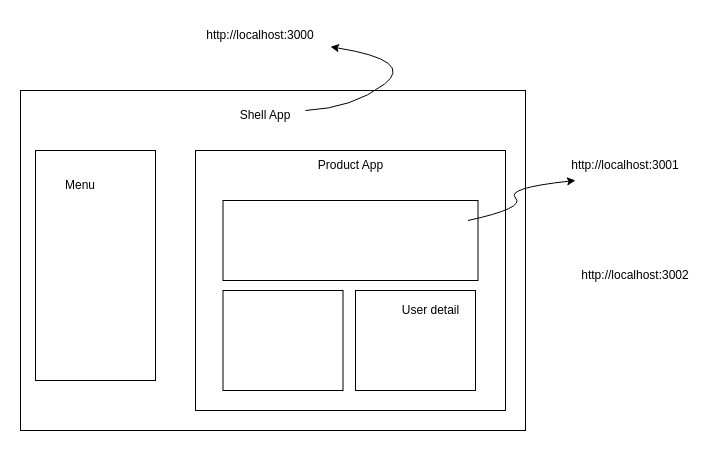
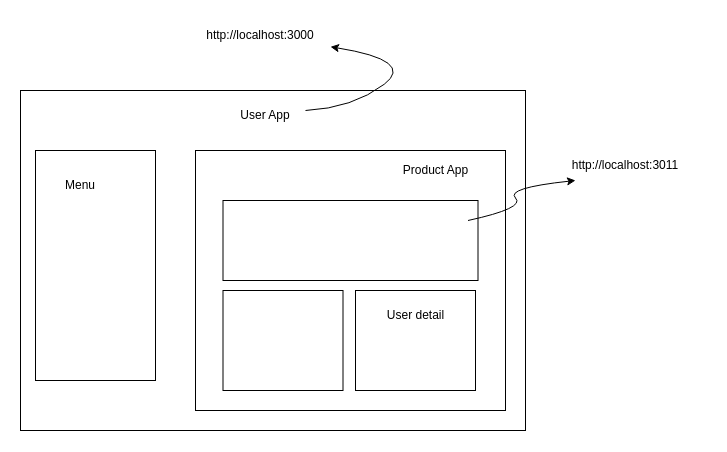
  <mxCell id="0" />
  <mxCell id="1" parent="0" />
  <mxCell id="2" value="" style="rounded=0;whiteSpace=wrap;html=1;" vertex="1" parent="1"><mxGeometry x="20" y="90" width="505" height="340" as="geometry" /></mxCell>
  <mxCell id="3" value="" style="rounded=0;whiteSpace=wrap;html=1;" vertex="1" parent="1"><mxGeometry x="35" y="150" width="120" height="230" as="geometry" /></mxCell>
  <mxCell id="4" value="Menu" style="text;html=1;strokeColor=none;fillColor=none;align=center;verticalAlign=middle;whiteSpace=wrap;rounded=0;" vertex="1" parent="1"><mxGeometry x="50" y="170" width="60" height="30" as="geometry" /></mxCell>
  <mxCell id="5" value="" style="rounded=0;whiteSpace=wrap;html=1;" vertex="1" parent="1"><mxGeometry x="195" y="150" width="310" height="260" as="geometry" /></mxCell>
- <mxCell id="6" value="Product App" style="text;html=1;strokeColor=none;fillColor=none;align=center;verticalAlign=middle;whiteSpace=wrap;rounded=0;" vertex="1" parent="1"><mxGeometry x="307.5" y="150" width="85" height="30" as="geometry" /></mxCell>
- <mxCell id="7" value="Shell App" style="text;html=1;strokeColor=none;fillColor=none;align=center;verticalAlign=middle;whiteSpace=wrap;rounded=0;" vertex="1" parent="1"><mxGeometry x="235" y="100" width="60" height="30" as="geometry" /></mxCell>
+ <mxCell id="6" value="Product App" style="text;html=1;strokeColor=none;fillColor=none;align=center;verticalAlign=middle;whiteSpace=wrap;rounded=0;" vertex="1" parent="1"><mxGeometry x="392.5" y="155" width="85" height="30" as="geometry" /></mxCell>
+ <mxCell id="7" value="User App" style="text;html=1;strokeColor=none;fillColor=none;align=center;verticalAlign=middle;whiteSpace=wrap;rounded=0;" vertex="1" parent="1"><mxGeometry x="235" y="100" width="60" height="30" as="geometry" /></mxCell>
  <mxCell id="8" value="" style="rounded=0;whiteSpace=wrap;html=1;" vertex="1" parent="1"><mxGeometry x="222.5" y="200" width="255" height="80" as="geometry" /></mxCell>
  <mxCell id="9" value="" style="rounded=0;whiteSpace=wrap;html=1;" vertex="1" parent="1"><mxGeometry x="222.5" y="290" width="120" height="100" as="geometry" /></mxCell>
  <mxCell id="10" value="" style="rounded=0;whiteSpace=wrap;html=1;" vertex="1" parent="1"><mxGeometry x="355" y="290" width="120" height="100" as="geometry" /></mxCell>
- <mxCell id="11" value="User detail" style="text;html=1;strokeColor=none;fillColor=none;align=center;verticalAlign=middle;whiteSpace=wrap;rounded=0;" vertex="1" parent="1"><mxGeometry x="387.5" y="295" width="85" height="30" as="geometry" /></mxCell>
+ <mxCell id="11" value="User detail" style="text;html=1;strokeColor=none;fillColor=none;align=center;verticalAlign=middle;whiteSpace=wrap;rounded=0;" vertex="1" parent="1"><mxGeometry x="372.5" y="300" width="85" height="30" as="geometry" /></mxCell>
  <mxCell id="12" value="http://localhost:3000" style="text;html=1;strokeColor=none;fillColor=none;align=center;verticalAlign=middle;whiteSpace=wrap;rounded=0;" vertex="1" parent="1"><mxGeometry x="190" y="20" width="140" height="30" as="geometry" /></mxCell>
- <mxCell id="13" value="http://localhost:3001" style="text;html=1;strokeColor=none;fillColor=none;align=center;verticalAlign=middle;whiteSpace=wrap;rounded=0;" vertex="1" parent="1"><mxGeometry x="555" y="150" width="140" height="30" as="geometry" /></mxCell>
- <mxCell id="14" value="http://localhost:3002" style="text;html=1;strokeColor=none;fillColor=none;align=center;verticalAlign=middle;whiteSpace=wrap;rounded=0;" vertex="1" parent="1"><mxGeometry x="565" y="260" width="140" height="30" as="geometry" /></mxCell>
+ <mxCell id="13" value="http://localhost:3011" style="text;html=1;strokeColor=none;fillColor=none;align=center;verticalAlign=middle;whiteSpace=wrap;rounded=0;" vertex="1" parent="1"><mxGeometry x="555" y="150" width="140" height="30" as="geometry" /></mxCell>
  <mxCell id="15" value="" style="curved=1;endArrow=classic;html=1;" edge="1" parent="1" target="12"><mxGeometry width="50" height="50" relative="1" as="geometry"><mxPoint x="305" y="110" as="sourcePoint" /><mxPoint x="402.5" y="80" as="targetPoint" /><Array as="points"><mxPoint x="352.5" y="107.5" /><mxPoint x="415" y="60" /></Array></mxGeometry></mxCell>
  <mxCell id="16" value="" style="curved=1;endArrow=classic;html=1;entryX=0;entryY=0.75;entryDx=0;entryDy=0;exitX=1;exitY=0.75;exitDx=0;exitDy=0;" edge="1" parent="1"><mxGeometry width="50" height="50" relative="1" as="geometry"><mxPoint x="467.5" y="220" as="sourcePoint" /><mxPoint x="575" y="180" as="targetPoint" /><Array as="points"><mxPoint x="525" y="207.5" /><mxPoint x="505" y="187.5" /></Array></mxGeometry></mxCell>
